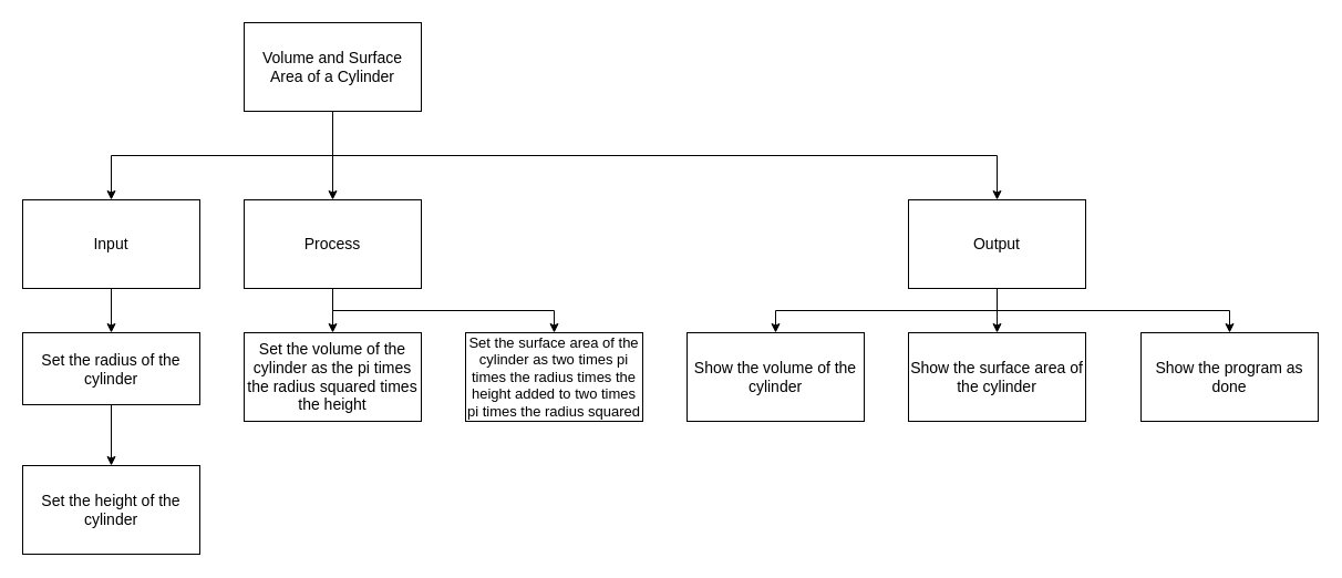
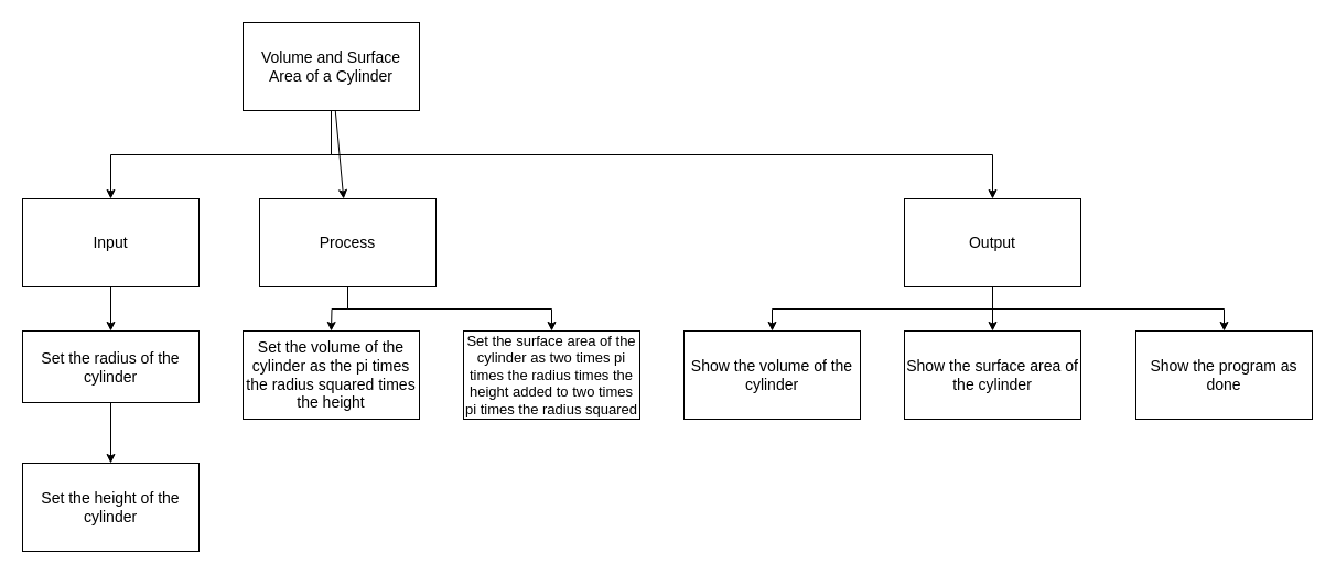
  <mxCell id="0" />
  <mxCell id="1" parent="0" />
  <mxCell id="2" style="edgeStyle=none;html=1;fontSize=14;" parent="1" source="5" target="8" edge="1"><mxGeometry relative="1" as="geometry" /></mxCell>
  <mxCell id="3" style="edgeStyle=orthogonalEdgeStyle;html=1;entryX=0.5;entryY=0;entryDx=0;entryDy=0;fontSize=14;rounded=0;" parent="1" source="5" target="10" edge="1"><mxGeometry relative="1" as="geometry"><Array as="points"><mxPoint x="300" y="140" /><mxPoint x="100" y="140" /></Array></mxGeometry></mxCell>
  <mxCell id="4" style="edgeStyle=orthogonalEdgeStyle;rounded=0;html=1;fontSize=14;entryX=0.5;entryY=0;entryDx=0;entryDy=0;" parent="1" source="5" target="13" edge="1"><mxGeometry relative="1" as="geometry"><Array as="points"><mxPoint x="300" y="140" /><mxPoint x="900" y="140" /></Array></mxGeometry></mxCell>
  <mxCell id="5" value="Volume and Surface Area of a Cylinder" style="rounded=0;whiteSpace=wrap;html=1;fontSize=14;" parent="1" vertex="1"><mxGeometry x="220" width="160" height="80" as="geometry" y="20" /></mxCell>
  <mxCell id="6" style="edgeStyle=orthogonalEdgeStyle;rounded=0;html=1;entryX=0.5;entryY=0;entryDx=0;entryDy=0;fontSize=14;" parent="1" source="8" edge="1"><mxGeometry relative="1" as="geometry"><mxPoint x="300" y="300" as="targetPoint" /></mxGeometry></mxCell>
  <mxCell id="7" style="edgeStyle=orthogonalEdgeStyle;rounded=0;html=1;entryX=0.5;entryY=0;entryDx=0;entryDy=0;jumpStyle=none;exitX=0.5;exitY=1;exitDx=0;exitDy=0;" parent="1" source="8" target="19" edge="1"><mxGeometry relative="1" as="geometry" /></mxCell>
- <mxCell id="8" value="Process" style="rounded=0;whiteSpace=wrap;html=1;fontSize=14;" parent="1" vertex="1"><mxGeometry x="220" y="180" width="160" height="80" as="geometry" /></mxCell>
+ <mxCell id="8" value="Process" style="rounded=0;whiteSpace=wrap;html=1;fontSize=14;" parent="1" vertex="1"><mxGeometry x="235" y="180" width="160" height="80" as="geometry" /></mxCell>
  <mxCell id="9" style="edgeStyle=orthogonalEdgeStyle;rounded=0;html=1;entryX=0.5;entryY=0;entryDx=0;entryDy=0;fontSize=14;" parent="1" source="10" target="15" edge="1"><mxGeometry relative="1" as="geometry" /></mxCell>
  <mxCell id="10" value="Input" style="rounded=0;whiteSpace=wrap;html=1;fontSize=14;" parent="1" vertex="1"><mxGeometry y="180" width="160" height="80" as="geometry" x="20" /></mxCell>
  <mxCell id="11" style="edgeStyle=orthogonalEdgeStyle;rounded=0;html=1;entryX=0.5;entryY=0;entryDx=0;entryDy=0;fontSize=14;" parent="1" source="13" target="17" edge="1"><mxGeometry relative="1" as="geometry" /></mxCell>
  <mxCell id="12" style="edgeStyle=none;rounded=0;html=1;entryX=0.5;entryY=0;entryDx=0;entryDy=0;fontSize=13;" parent="1" source="13" target="22" edge="1"><mxGeometry relative="1" as="geometry"><Array as="points"><mxPoint x="900" y="280" /><mxPoint x="700" y="280" /></Array></mxGeometry></mxCell>
  <mxCell id="13" value="Output" style="rounded=0;whiteSpace=wrap;html=1;fontSize=14;" parent="1" vertex="1"><mxGeometry x="820" y="180" width="160" height="80" as="geometry" /></mxCell>
  <mxCell id="14" style="edgeStyle=none;html=1;entryX=0.5;entryY=0;entryDx=0;entryDy=0;" parent="1" source="15" target="20" edge="1"><mxGeometry relative="1" as="geometry" /></mxCell>
  <mxCell id="15" value="Set the radius of the cylinder" style="rounded=0;whiteSpace=wrap;html=1;fontSize=14;" parent="1" vertex="1"><mxGeometry x="20" y="300" width="160" height="65" as="geometry" /></mxCell>
  <mxCell id="16" style="edgeStyle=orthogonalEdgeStyle;rounded=0;html=1;entryX=0.5;entryY=0;entryDx=0;entryDy=0;fontSize=14;exitX=0.5;exitY=1;exitDx=0;exitDy=0;" parent="1" source="13" target="18" edge="1"><mxGeometry relative="1" as="geometry"><mxPoint x="900" y="420" as="targetPoint" /></mxGeometry></mxCell>
  <mxCell id="17" value="Show the surface area of the cylinder" style="rounded=0;whiteSpace=wrap;html=1;fontSize=14;" parent="1" vertex="1"><mxGeometry x="820" y="300" width="160" height="80" as="geometry" /></mxCell>
  <mxCell id="18" value="Show the program as done" style="rounded=0;whiteSpace=wrap;html=1;fontSize=14;" parent="1" vertex="1"><mxGeometry x="1030" y="300" width="160" height="80" as="geometry" /></mxCell>
  <mxCell id="19" value="&lt;font style=&quot;font-size: 13px&quot;&gt;Set the surface area of the cylinder as two times pi times the radius times the height added to two times pi times the radius squared&lt;/font&gt;" style="rounded=0;whiteSpace=wrap;html=1;fontSize=13;" parent="1" vertex="1"><mxGeometry x="420" y="300" width="160" height="80" as="geometry" /></mxCell>
  <mxCell id="20" value="Set the height of the cylinder" style="rounded=0;whiteSpace=wrap;html=1;fontSize=14;" parent="1" vertex="1"><mxGeometry y="420" width="160" height="80" as="geometry" x="20" /></mxCell>
  <mxCell id="21" value="Set the volume of the cylinder as the pi times the radius squared times the height" style="rounded=0;whiteSpace=wrap;html=1;fontSize=14;" parent="1" vertex="1"><mxGeometry x="220" y="300" width="160" height="80" as="geometry" /></mxCell>
  <mxCell id="22" value="Show the volume of the cylinder" style="rounded=0;whiteSpace=wrap;html=1;fontSize=14;" parent="1" vertex="1"><mxGeometry x="620" y="300" width="160" height="80" as="geometry" /></mxCell>
